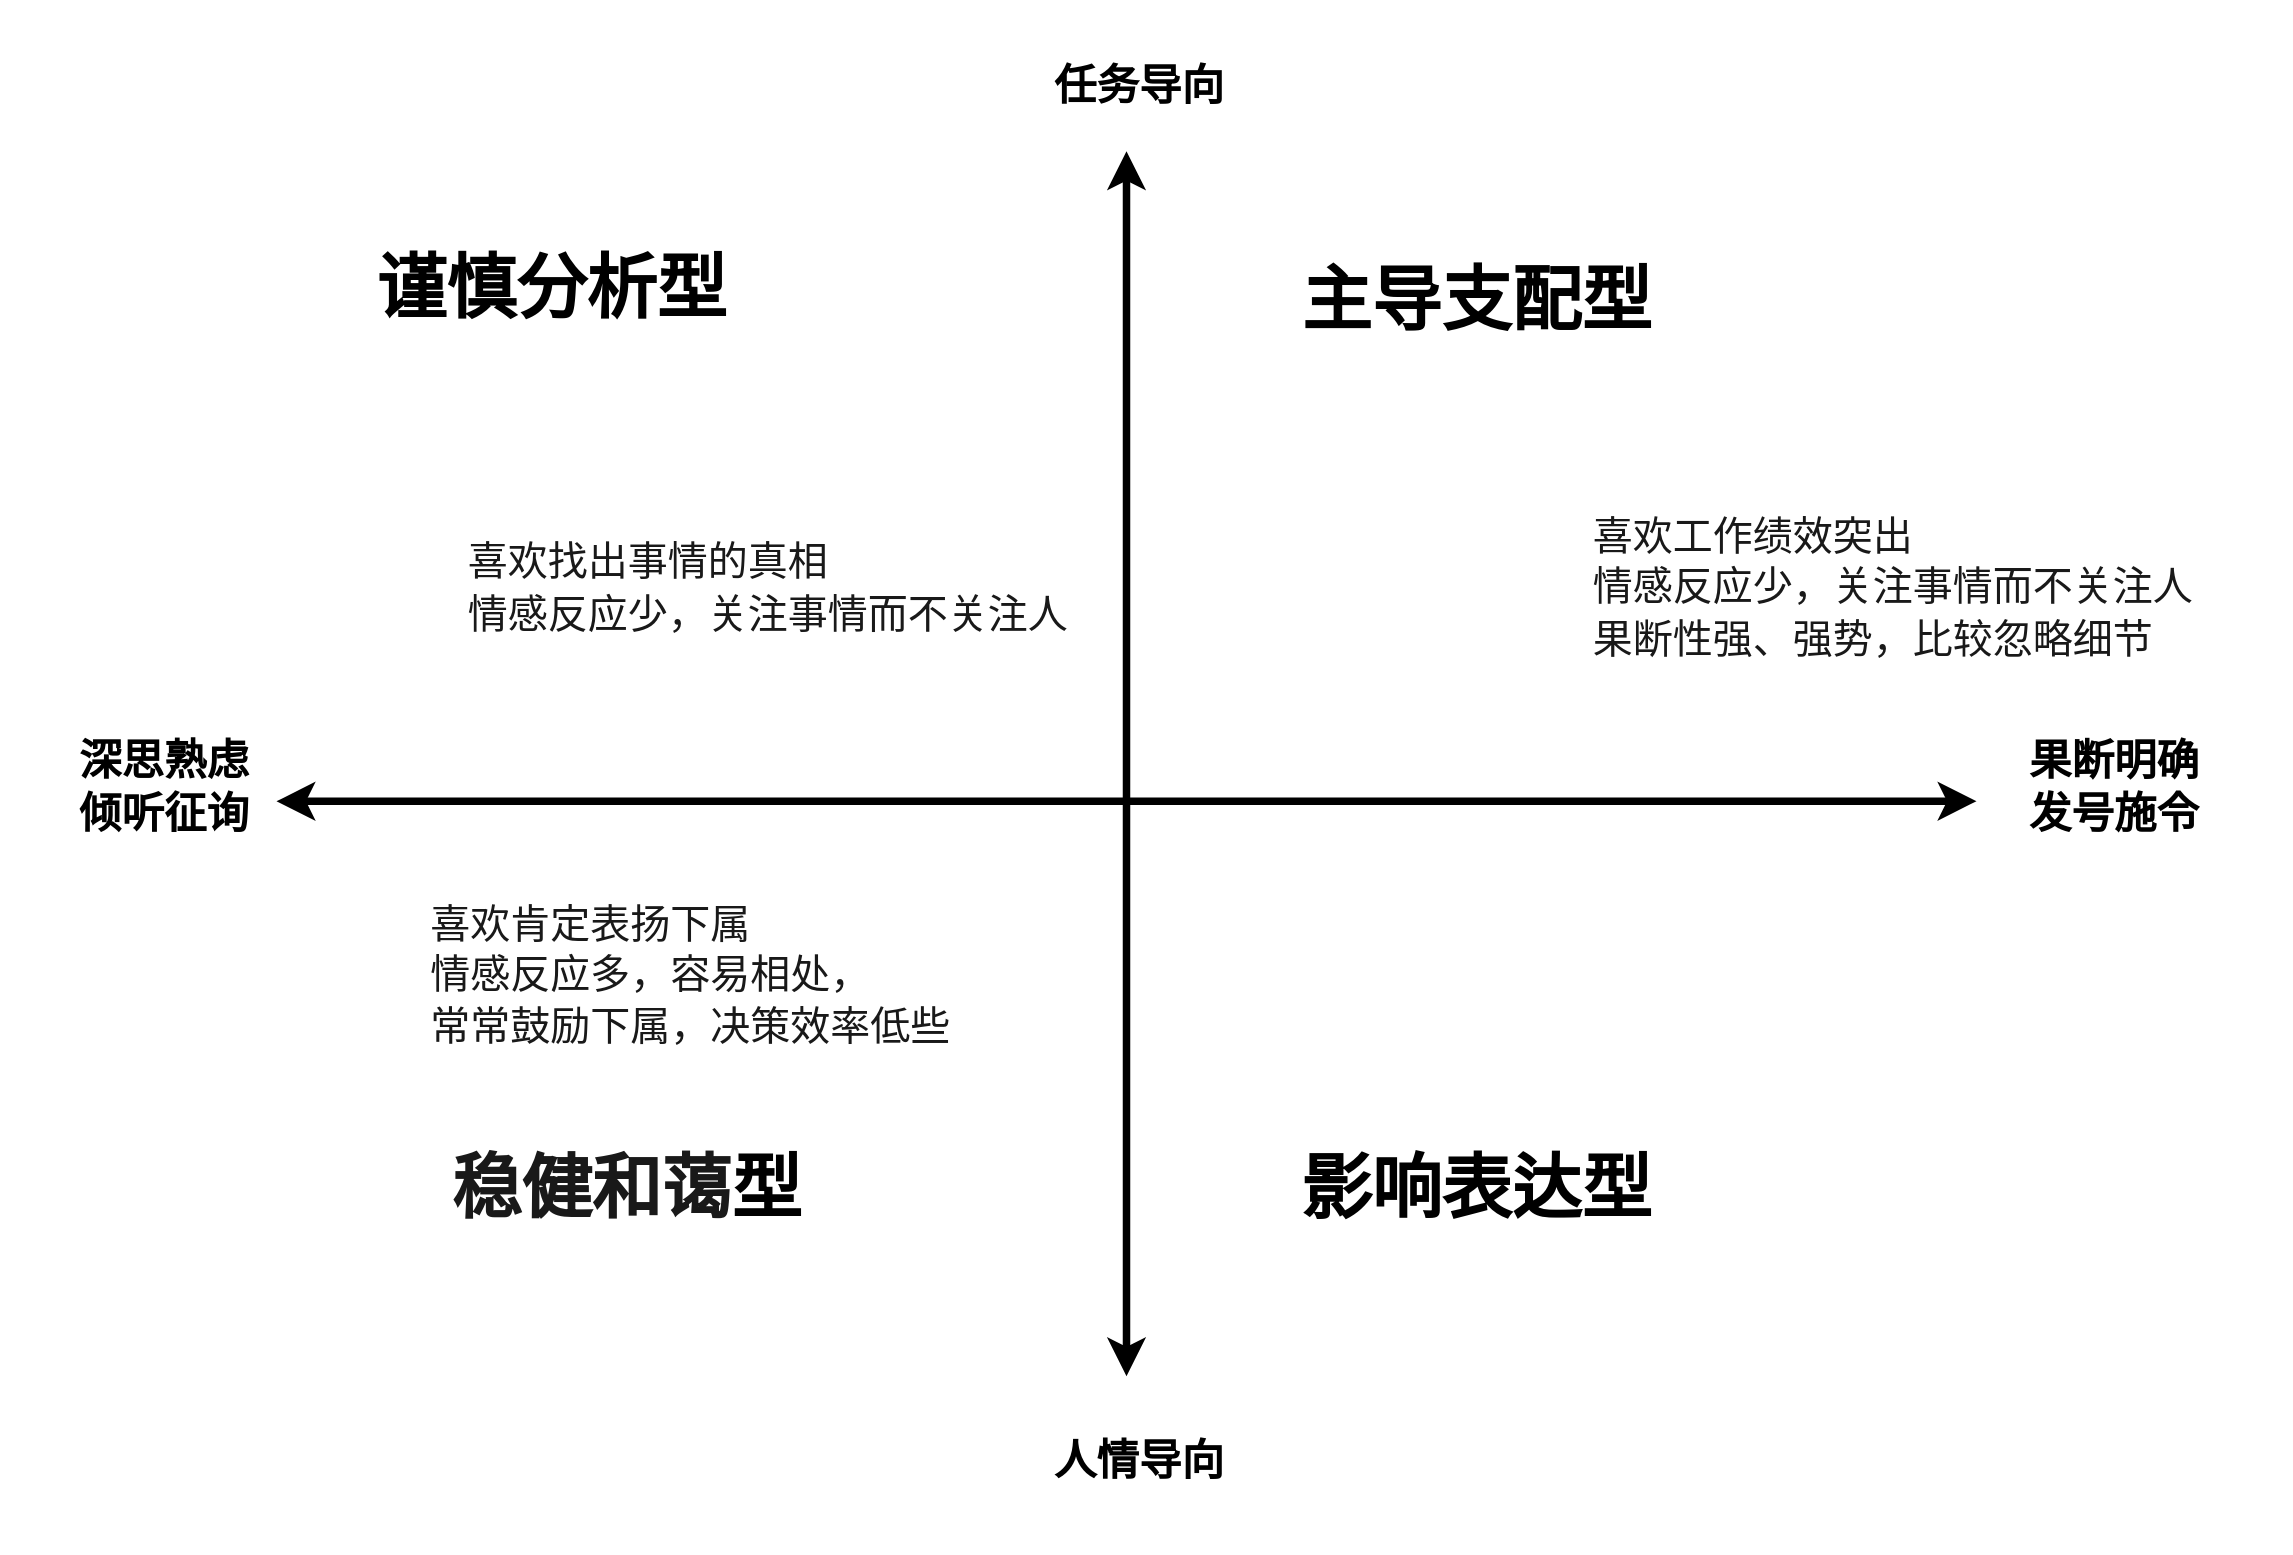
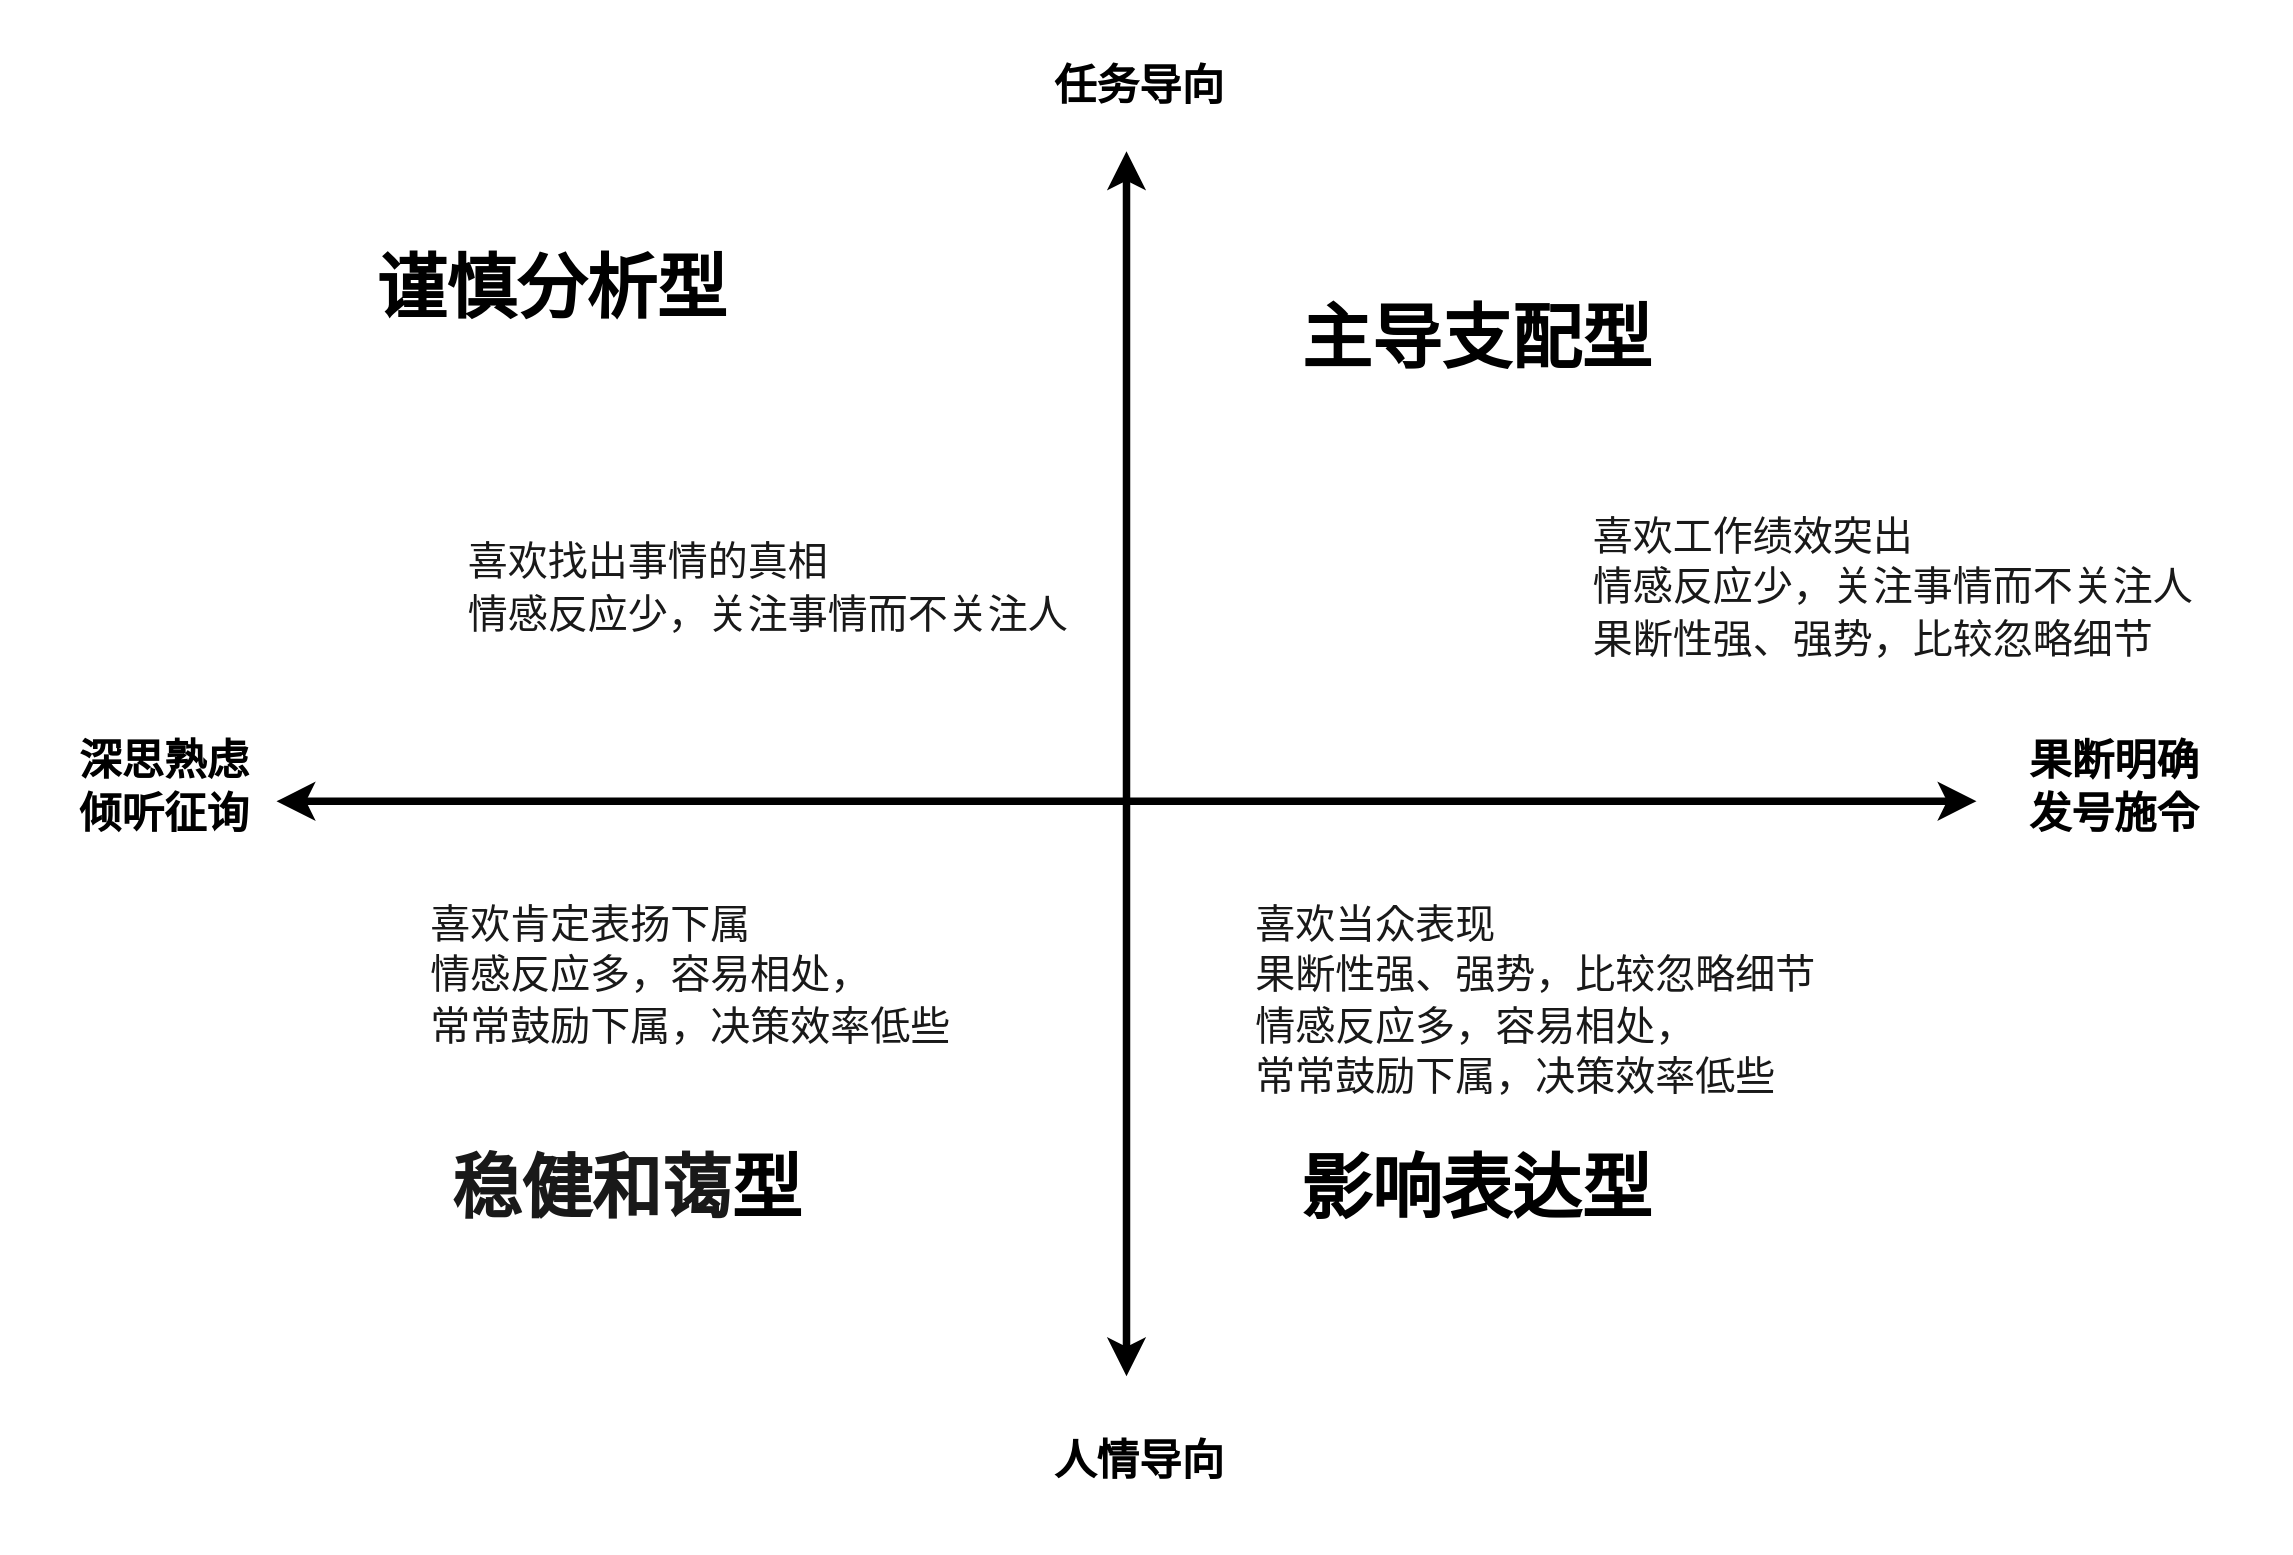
  <mxCell id="0" />
  <mxCell id="1" parent="0" />
  <mxCell id="2" value="" style="endArrow=classic;startArrow=classic;html=1;rounded=0;strokeWidth=3;" edge="1" parent="1"><mxGeometry width="50" height="50" relative="1" as="geometry"><mxPoint x="110" y="320" as="sourcePoint" /><mxPoint x="790" y="320" as="targetPoint" /></mxGeometry></mxCell>
  <mxCell id="3" value="" style="endArrow=classic;startArrow=classic;html=1;rounded=0;strokeWidth=3;" edge="1" parent="1"><mxGeometry width="50" height="50" relative="1" as="geometry"><mxPoint x="450" y="550" as="sourcePoint" /><mxPoint x="450" y="60" as="targetPoint" /></mxGeometry></mxCell>
  <mxCell id="4" value="&lt;font style=&quot;font-size: 17px;&quot;&gt;&lt;b&gt;任务导向&lt;/b&gt;&lt;/font&gt;" style="text;html=1;align=center;verticalAlign=middle;resizable=0;points=[];autosize=1;strokeColor=none;fillColor=none;" vertex="1" parent="1"><mxGeometry x="410" y="20" width="90" height="30" as="geometry" /></mxCell>
  <mxCell id="5" value="&lt;font style=&quot;font-size: 17px;&quot;&gt;&lt;b&gt;人情导向&lt;/b&gt;&lt;/font&gt;" style="text;html=1;align=center;verticalAlign=middle;resizable=0;points=[];autosize=1;strokeColor=none;fillColor=none;" vertex="1" parent="1"><mxGeometry x="410" y="570" width="90" height="30" as="geometry" /></mxCell>
  <mxCell id="6" value="&lt;font style=&quot;font-size: 17px;&quot;&gt;&lt;b&gt;深思熟虑&lt;br&gt;倾听征询&lt;br&gt;&lt;/b&gt;&lt;/font&gt;" style="text;html=1;align=center;verticalAlign=middle;resizable=0;points=[];autosize=1;strokeColor=none;fillColor=none;" vertex="1" parent="1"><mxGeometry x="20" y="290" width="90" height="50" as="geometry" /></mxCell>
  <mxCell id="7" value="&lt;font style=&quot;font-size: 17px;&quot;&gt;&lt;b&gt;果断明确&lt;br&gt;发号施令&lt;br&gt;&lt;/b&gt;&lt;/font&gt;" style="text;html=1;align=center;verticalAlign=middle;resizable=0;points=[];autosize=1;strokeColor=none;fillColor=none;" vertex="1" parent="1"><mxGeometry x="800" y="290" width="90" height="50" as="geometry" /></mxCell>
  <mxCell id="8" value="谨慎分析型" style="text;html=1;align=center;verticalAlign=middle;resizable=0;points=[];autosize=1;strokeColor=none;fillColor=none;fontSize=28;fontStyle=1" vertex="1" parent="1"><mxGeometry x="140" y="90" width="160" height="50" as="geometry" /></mxCell>
- <mxCell id="9" value="主导支配型" style="text;html=1;align=center;verticalAlign=middle;resizable=0;points=[];autosize=1;strokeColor=none;fillColor=none;fontSize=28;fontStyle=1" vertex="1" parent="1"><mxGeometry x="510" y="95" width="160" height="50" as="geometry" /></mxCell>
+ <mxCell id="9" value="主导支配型" style="text;html=1;align=center;verticalAlign=middle;resizable=0;points=[];autosize=1;strokeColor=none;fillColor=none;fontSize=28;fontStyle=1" vertex="1" parent="1"><mxGeometry x="510" y="110" width="160" height="50" as="geometry" /></mxCell>
  <mxCell id="10" value="&lt;span style=&quot;color: rgb(25, 25, 25); font-family: &amp;quot;PingFang SC&amp;quot;, Arial, 微软雅黑, 宋体, simsun, sans-serif; font-size: 28px; text-align: left; background-color: rgb(255, 255, 255);&quot;&gt;稳健和蔼&lt;/span&gt;型" style="text;html=1;align=center;verticalAlign=middle;resizable=0;points=[];autosize=1;strokeColor=none;fillColor=none;fontSize=28;fontStyle=1" vertex="1" parent="1"><mxGeometry x="170" y="450" width="160" height="50" as="geometry" /></mxCell>
  <mxCell id="11" value="影响表达型" style="text;html=1;align=center;verticalAlign=middle;resizable=0;points=[];autosize=1;strokeColor=none;fillColor=none;fontSize=28;fontStyle=1" vertex="1" parent="1"><mxGeometry x="510" y="450" width="160" height="50" as="geometry" /></mxCell>
  <mxCell id="12" value="&lt;span style=&quot;color: rgb(25, 25, 25); font-family: &amp;quot;PingFang SC&amp;quot;, Arial, 微软雅黑, 宋体, simsun, sans-serif; font-size: 16px; background-color: rgb(255, 255, 255);&quot;&gt;喜欢找出事情的真相&lt;br&gt;&lt;/span&gt;&lt;span style=&quot;color: rgb(25, 25, 25); font-family: &amp;quot;PingFang SC&amp;quot;, Arial, 微软雅黑, 宋体, simsun, sans-serif; font-size: 16px; background-color: rgb(255, 255, 255);&quot;&gt;情感反应少&lt;/span&gt;&lt;span style=&quot;color: rgb(25, 25, 25); font-family: &amp;quot;PingFang SC&amp;quot;, Arial, 微软雅黑, 宋体, simsun, sans-serif; font-size: 16px; background-color: rgb(255, 255, 255);&quot;&gt;，关注事情而不关注人&lt;/span&gt;&lt;span style=&quot;color: rgb(25, 25, 25); font-family: &amp;quot;PingFang SC&amp;quot;, Arial, 微软雅黑, 宋体, simsun, sans-serif; font-size: 16px; background-color: rgb(255, 255, 255);&quot;&gt;&lt;br&gt;&lt;/span&gt;" style="text;html=1;align=left;verticalAlign=middle;resizable=0;points=[];autosize=1;strokeColor=none;fillColor=none;fontSize=17;" vertex="1" parent="1"><mxGeometry x="185" y="210" width="260" height="50" as="geometry" /></mxCell>
  <mxCell id="13" value="&lt;span style=&quot;color: rgb(25, 25, 25); font-family: &amp;quot;PingFang SC&amp;quot;, Arial, 微软雅黑, 宋体, simsun, sans-serif; font-size: 16px; background-color: rgb(255, 255, 255);&quot;&gt;喜欢工作绩效突出&lt;br&gt;&lt;/span&gt;&lt;span style=&quot;color: rgb(25, 25, 25); font-family: &amp;quot;PingFang SC&amp;quot;, Arial, 微软雅黑, 宋体, simsun, sans-serif; font-size: 16px; background-color: rgb(255, 255, 255);&quot;&gt;情感反应少&lt;/span&gt;&lt;span style=&quot;color: rgb(25, 25, 25); font-family: &amp;quot;PingFang SC&amp;quot;, Arial, 微软雅黑, 宋体, simsun, sans-serif; font-size: 16px; background-color: rgb(255, 255, 255);&quot;&gt;，关注事情而不关注人&lt;br&gt;&lt;/span&gt;&lt;span style=&quot;color: rgb(25, 25, 25); font-family: &amp;quot;PingFang SC&amp;quot;, Arial, 微软雅黑, 宋体, simsun, sans-serif; font-size: 16px; background-color: rgb(255, 255, 255);&quot;&gt;果断性强、强势，比较忽略细节&lt;/span&gt;&lt;span style=&quot;color: rgb(25, 25, 25); font-family: &amp;quot;PingFang SC&amp;quot;, Arial, 微软雅黑, 宋体, simsun, sans-serif; font-size: 16px; background-color: rgb(255, 255, 255);&quot;&gt;&lt;br&gt;&lt;/span&gt;" style="text;html=1;align=left;verticalAlign=middle;resizable=0;points=[];autosize=1;strokeColor=none;fillColor=none;fontSize=17;" vertex="1" parent="1"><mxGeometry x="635" y="200" width="260" height="70" as="geometry" /></mxCell>
  <mxCell id="14" value="&lt;span style=&quot;color: rgb(25, 25, 25); font-family: &amp;quot;PingFang SC&amp;quot;, Arial, 微软雅黑, 宋体, simsun, sans-serif; font-size: 16px; background-color: rgb(255, 255, 255);&quot;&gt;喜欢肯定表扬下属&lt;br&gt;&lt;/span&gt;&lt;span style=&quot;color: rgb(25, 25, 25); font-family: &amp;quot;PingFang SC&amp;quot;, Arial, 微软雅黑, 宋体, simsun, sans-serif; font-size: 16px; background-color: rgb(255, 255, 255);&quot;&gt;情感反应多，容易相处，&lt;br&gt;常常鼓励下属，决策效率低些&lt;/span&gt;&lt;span style=&quot;color: rgb(25, 25, 25); font-family: &amp;quot;PingFang SC&amp;quot;, Arial, 微软雅黑, 宋体, simsun, sans-serif; font-size: 16px; background-color: rgb(255, 255, 255);&quot;&gt;&lt;br&gt;&lt;/span&gt;" style="text;html=1;align=left;verticalAlign=middle;resizable=0;points=[];autosize=1;strokeColor=none;fillColor=none;fontSize=17;" vertex="1" parent="1"><mxGeometry x="170" y="355" width="230" height="70" as="geometry" /></mxCell>
+ <mxCell id="15" value="&lt;span style=&quot;color: rgb(25, 25, 25); font-family: &amp;quot;PingFang SC&amp;quot;, Arial, 微软雅黑, 宋体, simsun, sans-serif; font-size: 16px; background-color: rgb(255, 255, 255);&quot;&gt;喜欢当众表现&lt;br&gt;&lt;/span&gt;&lt;span style=&quot;color: rgb(25, 25, 25); font-family: &amp;quot;PingFang SC&amp;quot;, Arial, 微软雅黑, 宋体, simsun, sans-serif; font-size: 16px; background-color: rgb(255, 255, 255);&quot;&gt;果断性强、强势，比较忽略细节&lt;br&gt;&lt;/span&gt;&lt;span style=&quot;color: rgb(25, 25, 25); font-family: &amp;quot;PingFang SC&amp;quot;, Arial, 微软雅黑, 宋体, simsun, sans-serif; font-size: 16px; background-color: rgb(255, 255, 255);&quot;&gt;情感反应多，容易相处，&lt;br&gt;常常鼓励下属，决策效率低些&lt;/span&gt;&lt;span style=&quot;color: rgb(25, 25, 25); font-family: &amp;quot;PingFang SC&amp;quot;, Arial, 微软雅黑, 宋体, simsun, sans-serif; font-size: 16px; background-color: rgb(255, 255, 255);&quot;&gt;&lt;br&gt;&lt;/span&gt;" style="text;html=1;align=left;verticalAlign=middle;resizable=0;points=[];autosize=1;strokeColor=none;fillColor=none;fontSize=17;" vertex="1" parent="1"><mxGeometry x="500" y="350" width="250" height="100" as="geometry" /></mxCell>
